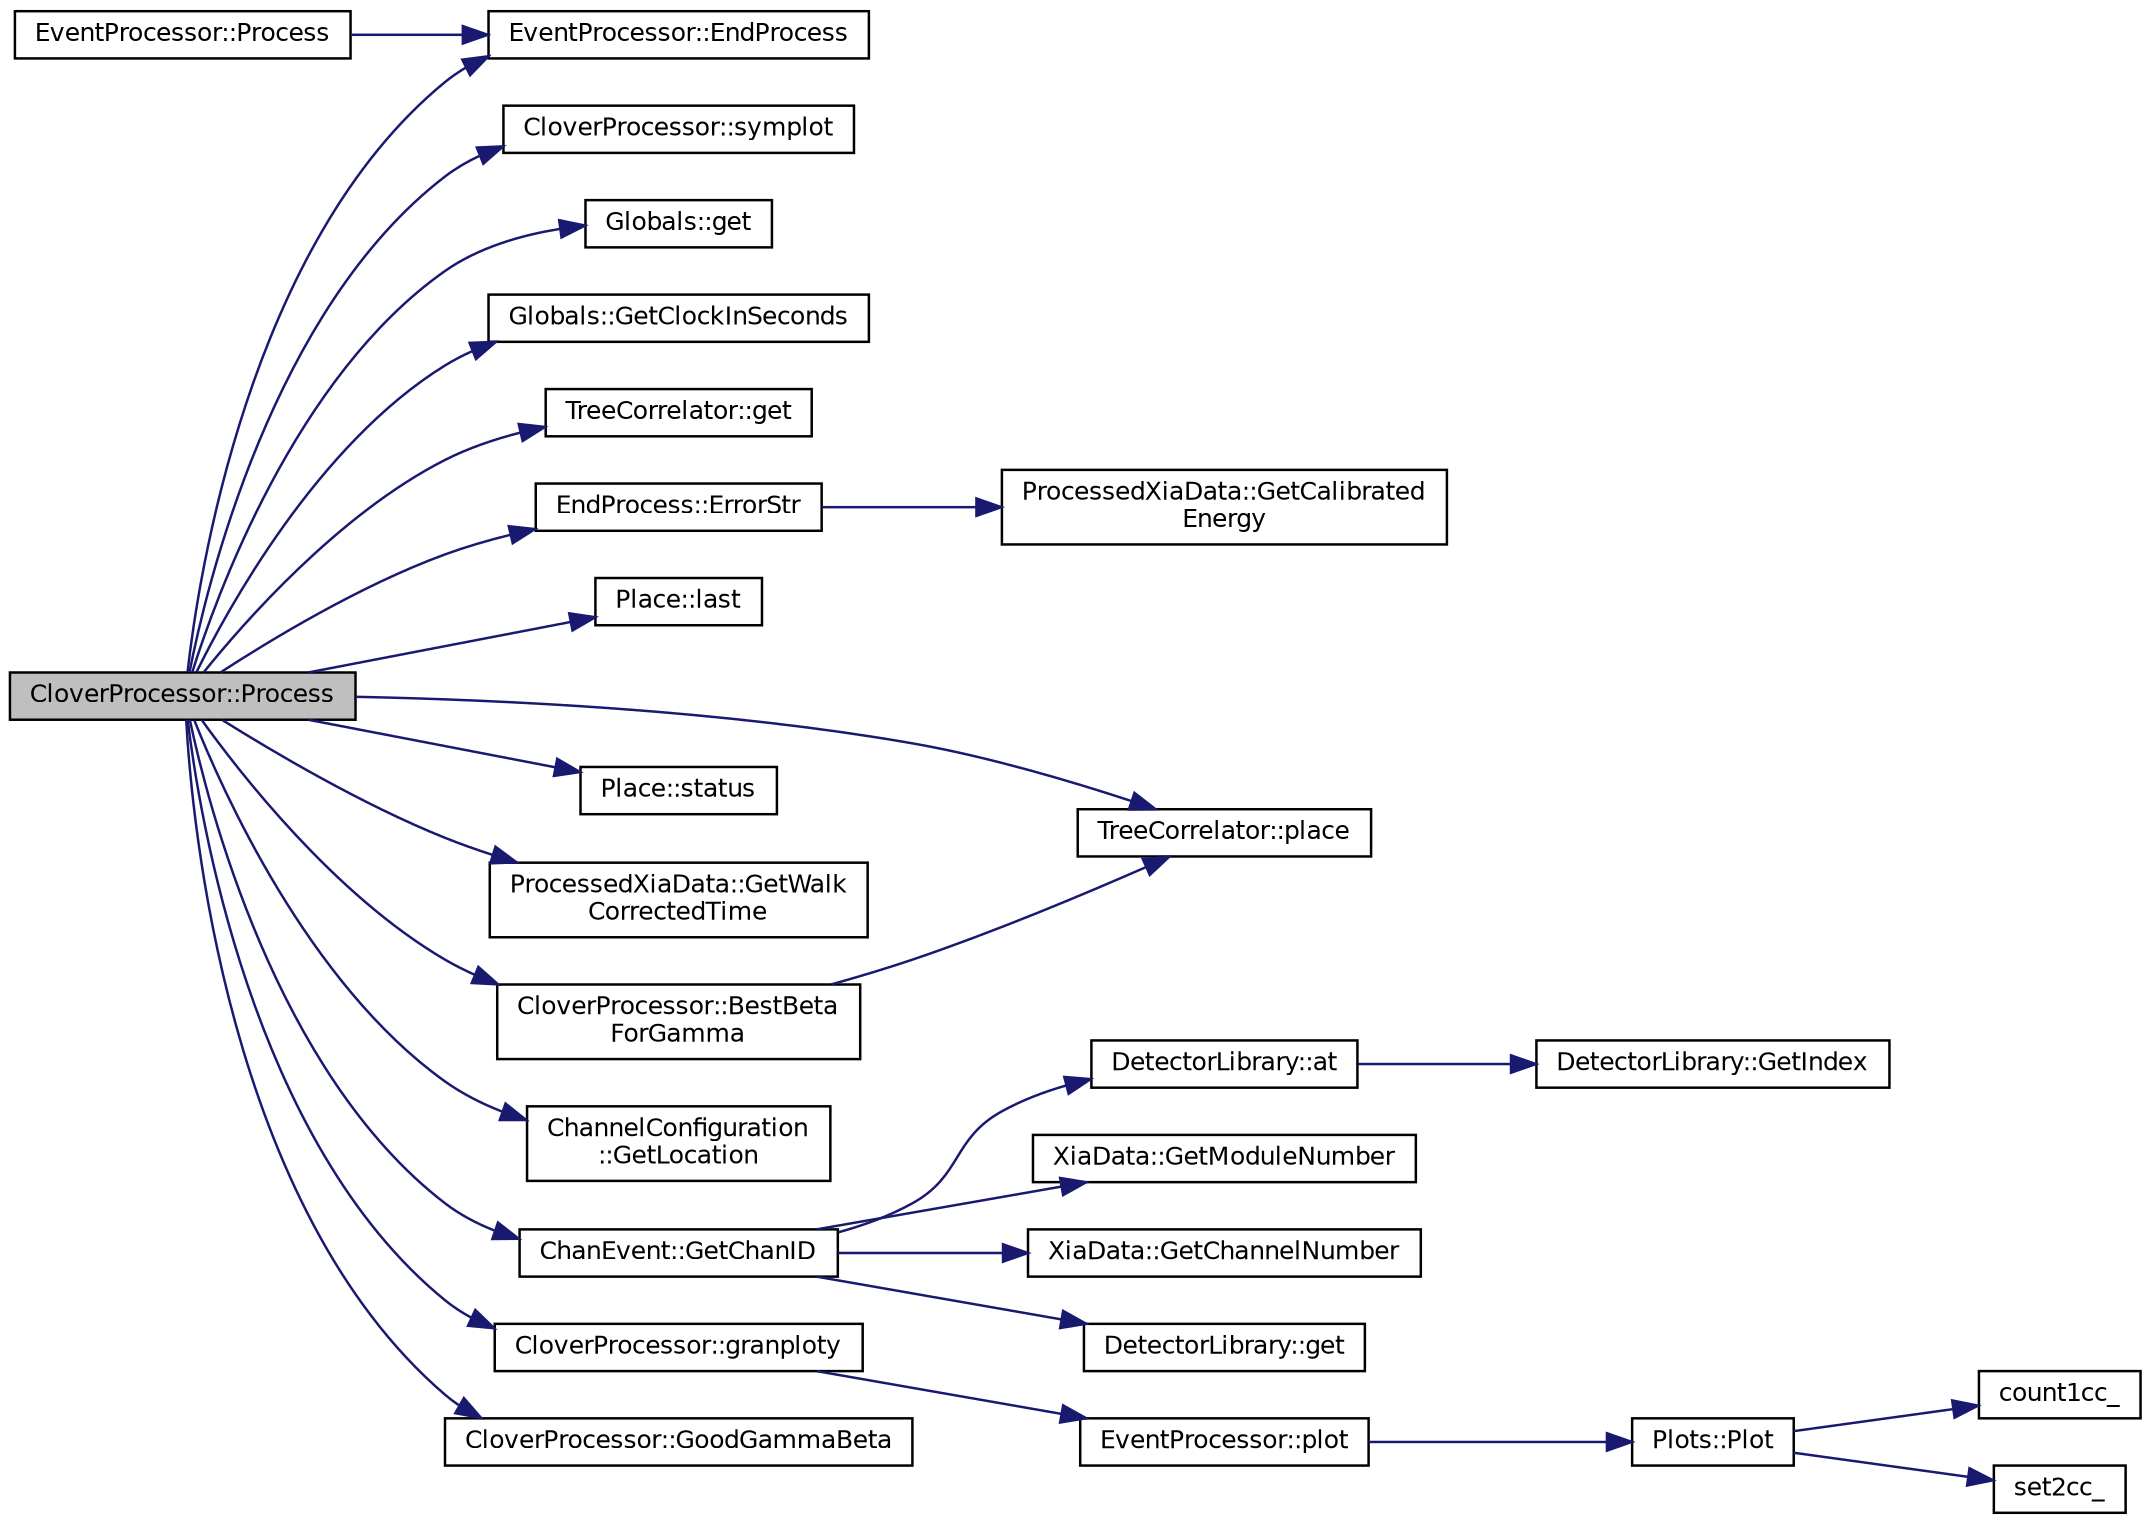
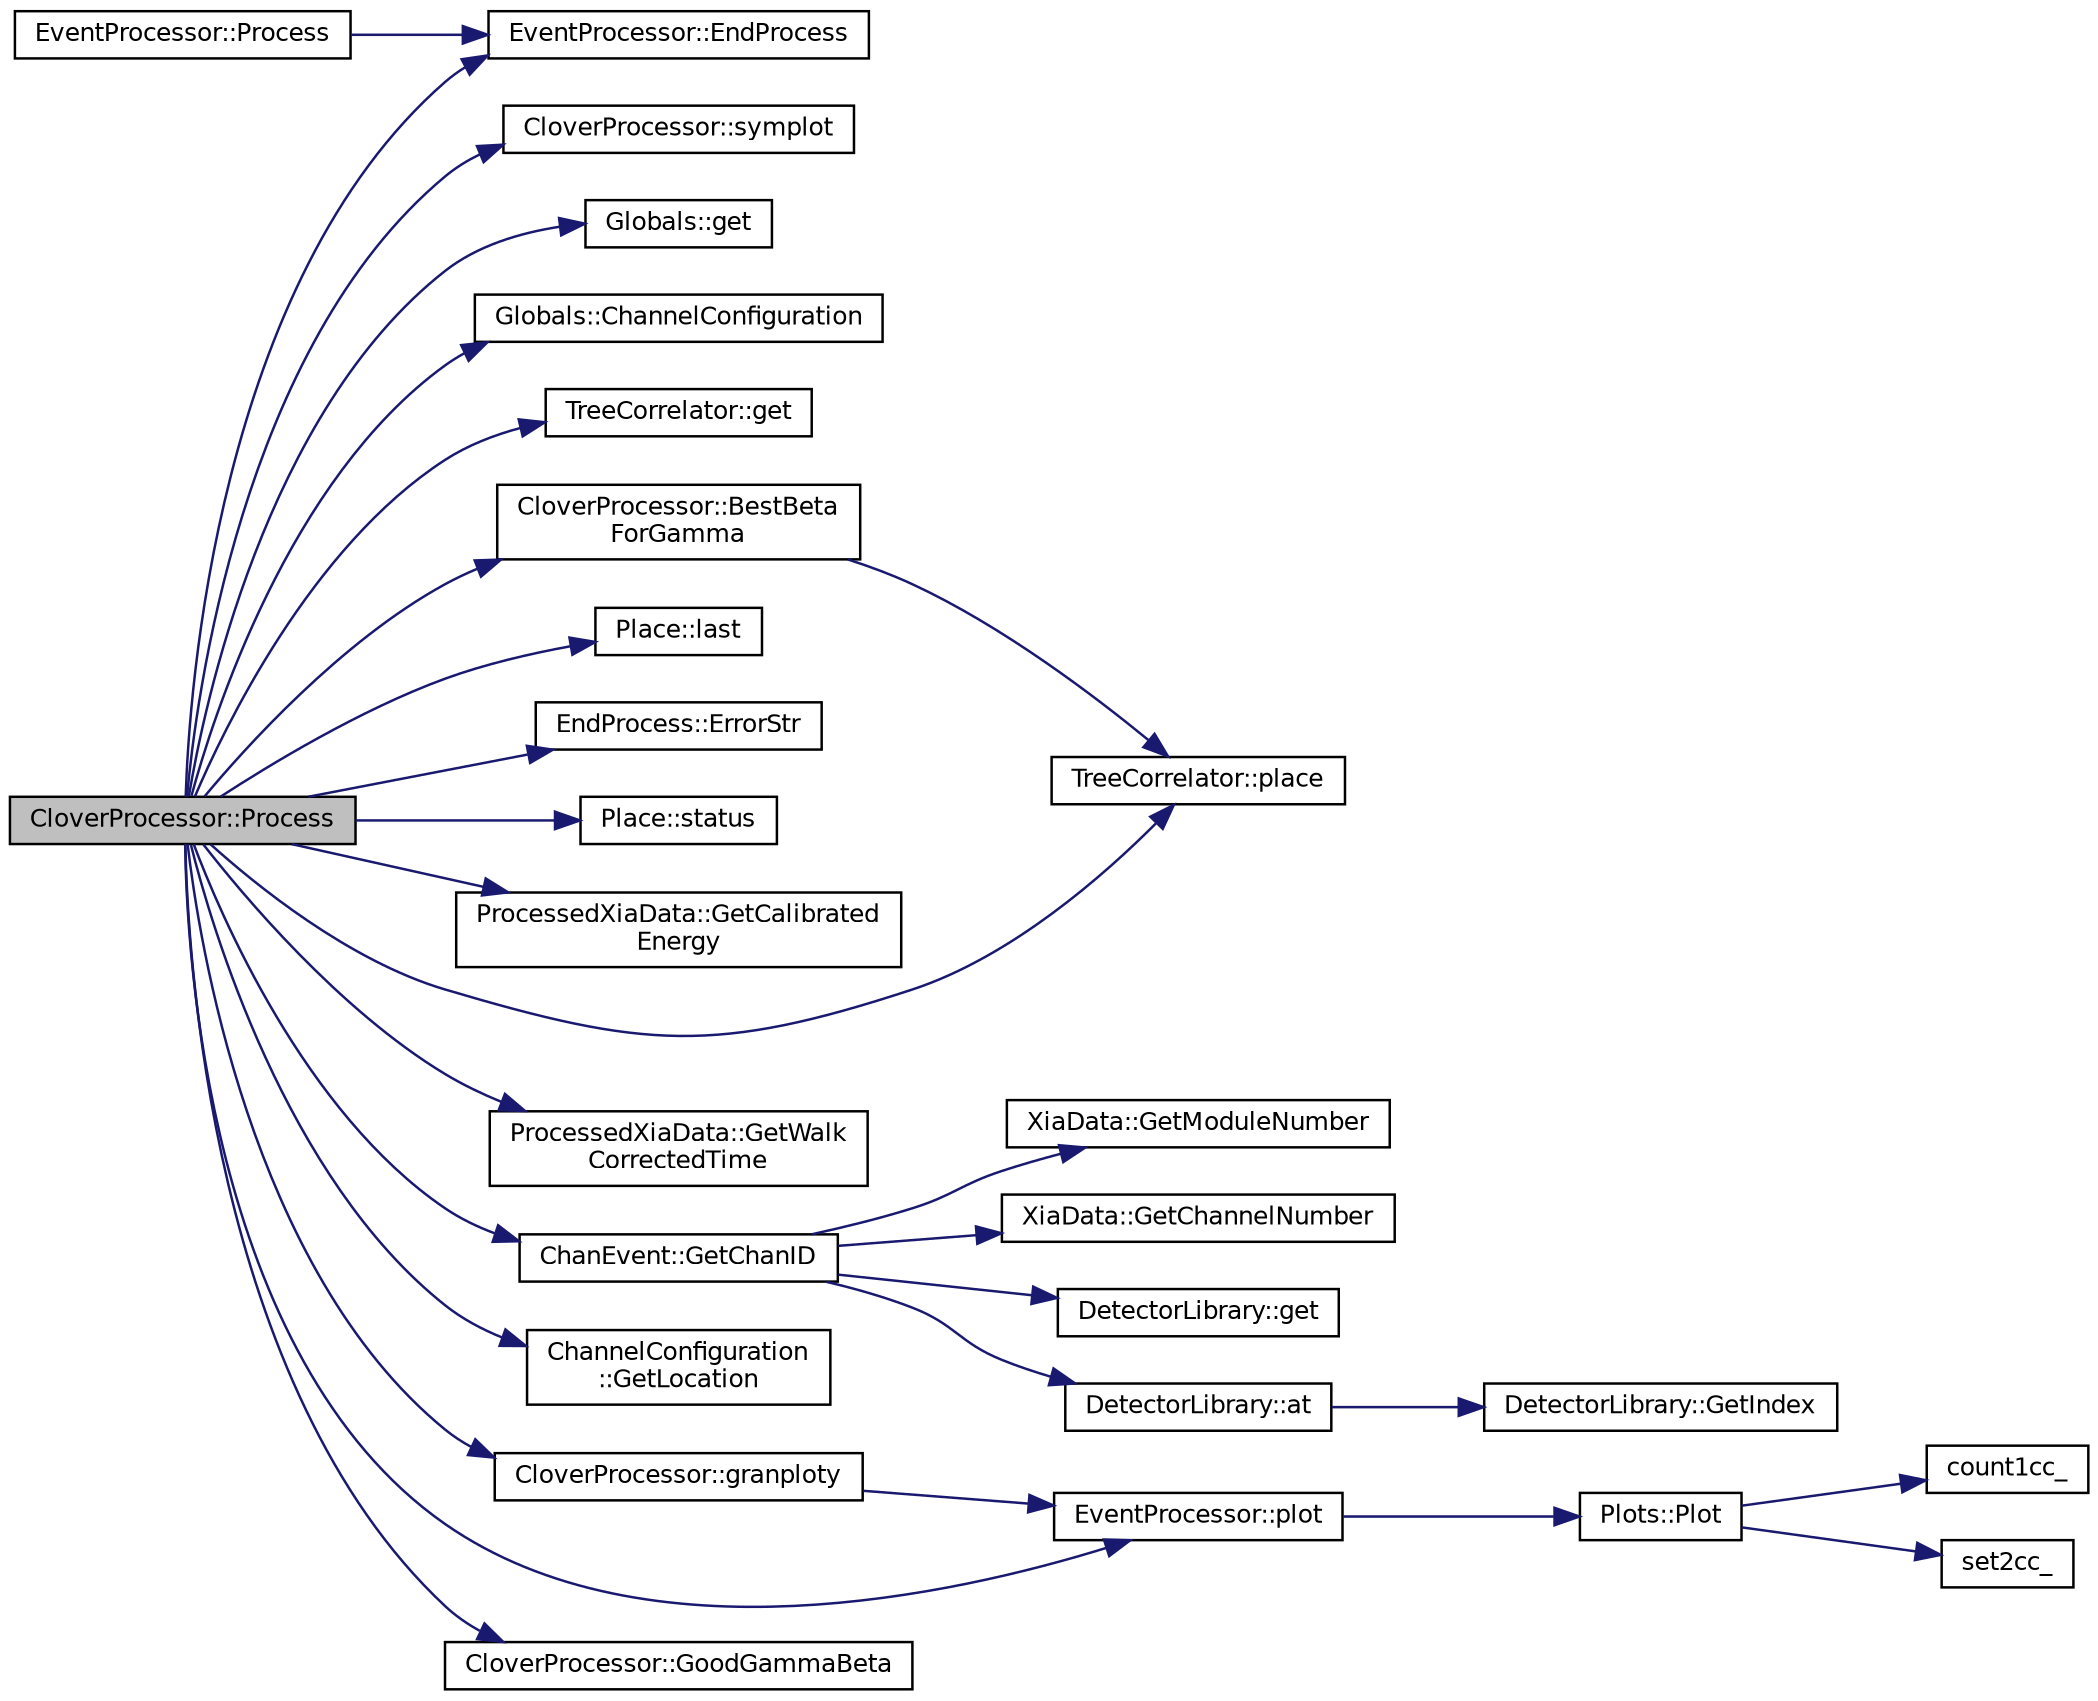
  digraph {
    rankdir=LR
    node [color=black fillcolor=white fontname=Helvetica fontsize=10 shape=record style=filled]
    edge [color=midnightblue fontname=Helvetica fontsize=10 labelfontname=Helvetica labelfontsize=10 style=solid]
    n1 [fillcolor=grey75 fontcolor=black height=0.2 label="CloverProcessor::Process" width=0.4]
    n2 [height=0.2 label="EventProcessor::EndProcess" width=0.4]
    n3 [height=0.2 label="Globals::get" width=0.4]
-   n4 [height=0.2 label="Globals::GetClockInSeconds" width=0.4]
+   n4 [height=0.2 label="Globals::ChannelConfiguration" width=0.4]
    n5 [height=0.2 label="TreeCorrelator::get" width=0.4]
    n6 [height=0.2 label="TreeCorrelator::place" width=0.4]
    n7 [height=0.2 label="Place::last" width=0.4]
    n8 [height=0.2 label="EndProcess::ErrorStr" width=0.4]
    n9 [height=0.2 label="Place::status" width=0.4]
    n10 [height=0.2 label="ProcessedXiaData::GetCalibrated\lEnergy" width=0.4]
    n11 [height=0.2 label="EventProcessor::plot" width=0.4]
    n12 [height=0.2 label="ProcessedXiaData::GetWalk\lCorrectedTime" width=0.4]
    n13 [height=0.2 label="ChanEvent::GetChanID" width=0.4]
    n14 [height=0.2 label="ChannelConfiguration\l::GetLocation" width=0.4]
    n15 [height=0.2 label="CloverProcessor::granploty" width=0.4]
    n16 [height=0.2 label="CloverProcessor::BestBeta\lForGamma" width=0.4]
    n17 [height=0.2 label="CloverProcessor::GoodGammaBeta" width=0.4]
    n18 [height=0.2 label="CloverProcessor::symplot" width=0.4]
    n19 [height=0.2 label="EventProcessor::Process" width=0.4]
    n20 [height=0.2 label="Plots::Plot" width=0.4]
    n21 [height=0.2 label="DetectorLibrary::get" width=0.4]
    n22 [height=0.2 label="DetectorLibrary::at" width=0.4]
    n23 [height=0.2 label="XiaData::GetModuleNumber" width=0.4]
    n24 [height=0.2 label="XiaData::GetChannelNumber" width=0.4]
    n25 [height=0.2 label=count1cc_ width=0.4]
    n26 [height=0.2 label=set2cc_ width=0.4]
    n27 [height=0.2 label="DetectorLibrary::GetIndex" width=0.4]
    n1 -> n2
    n1 -> n3
    n1 -> n4
    n1 -> n5
    n1 -> n6
    n1 -> n7
    n1 -> n8
    n1 -> n9
-   n8 -> n10
+   n1 -> n10
+   n1 -> n11
    n1 -> n12
    n1 -> n13
    n1 -> n14
    n1 -> n15
    n1 -> n16
    n1 -> n17
    n1 -> n18
    n11 -> n20
    n13 -> n21
    n13 -> n22
    n13 -> n23
    n13 -> n24
    n15 -> n11
    n16 -> n6
    n19 -> n2
    n20 -> n25
    n20 -> n26
    n22 -> n27
  }
